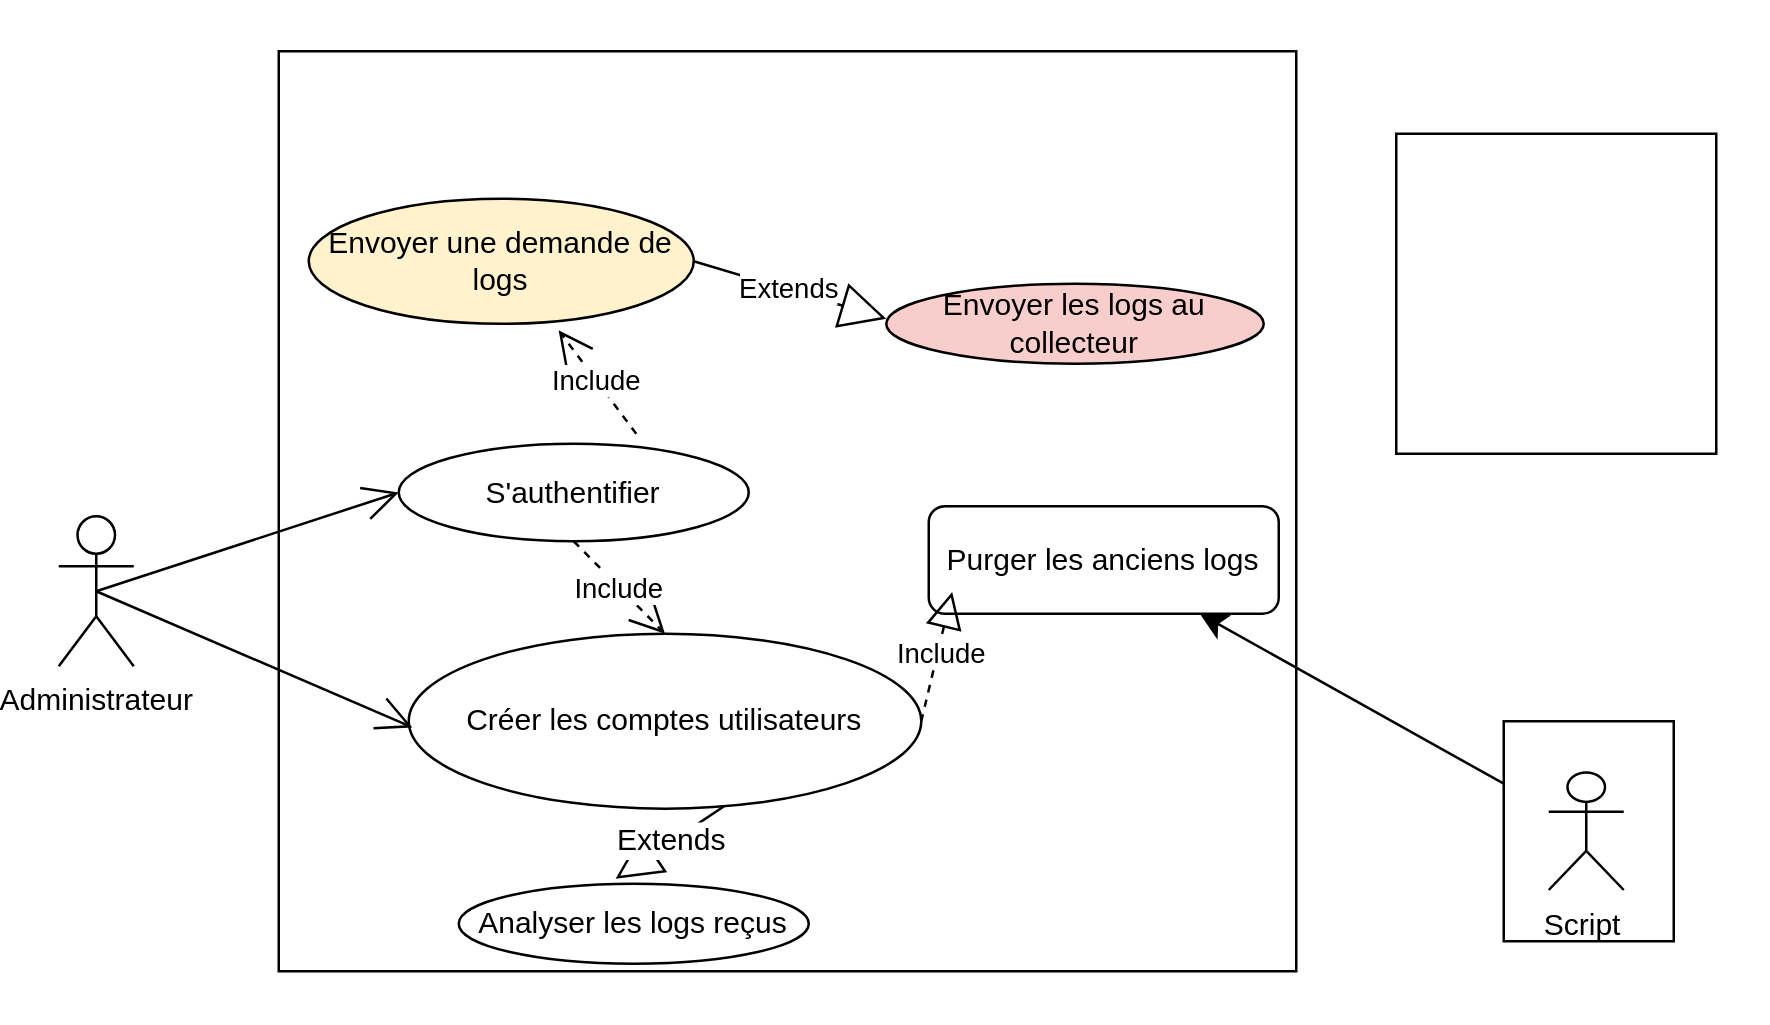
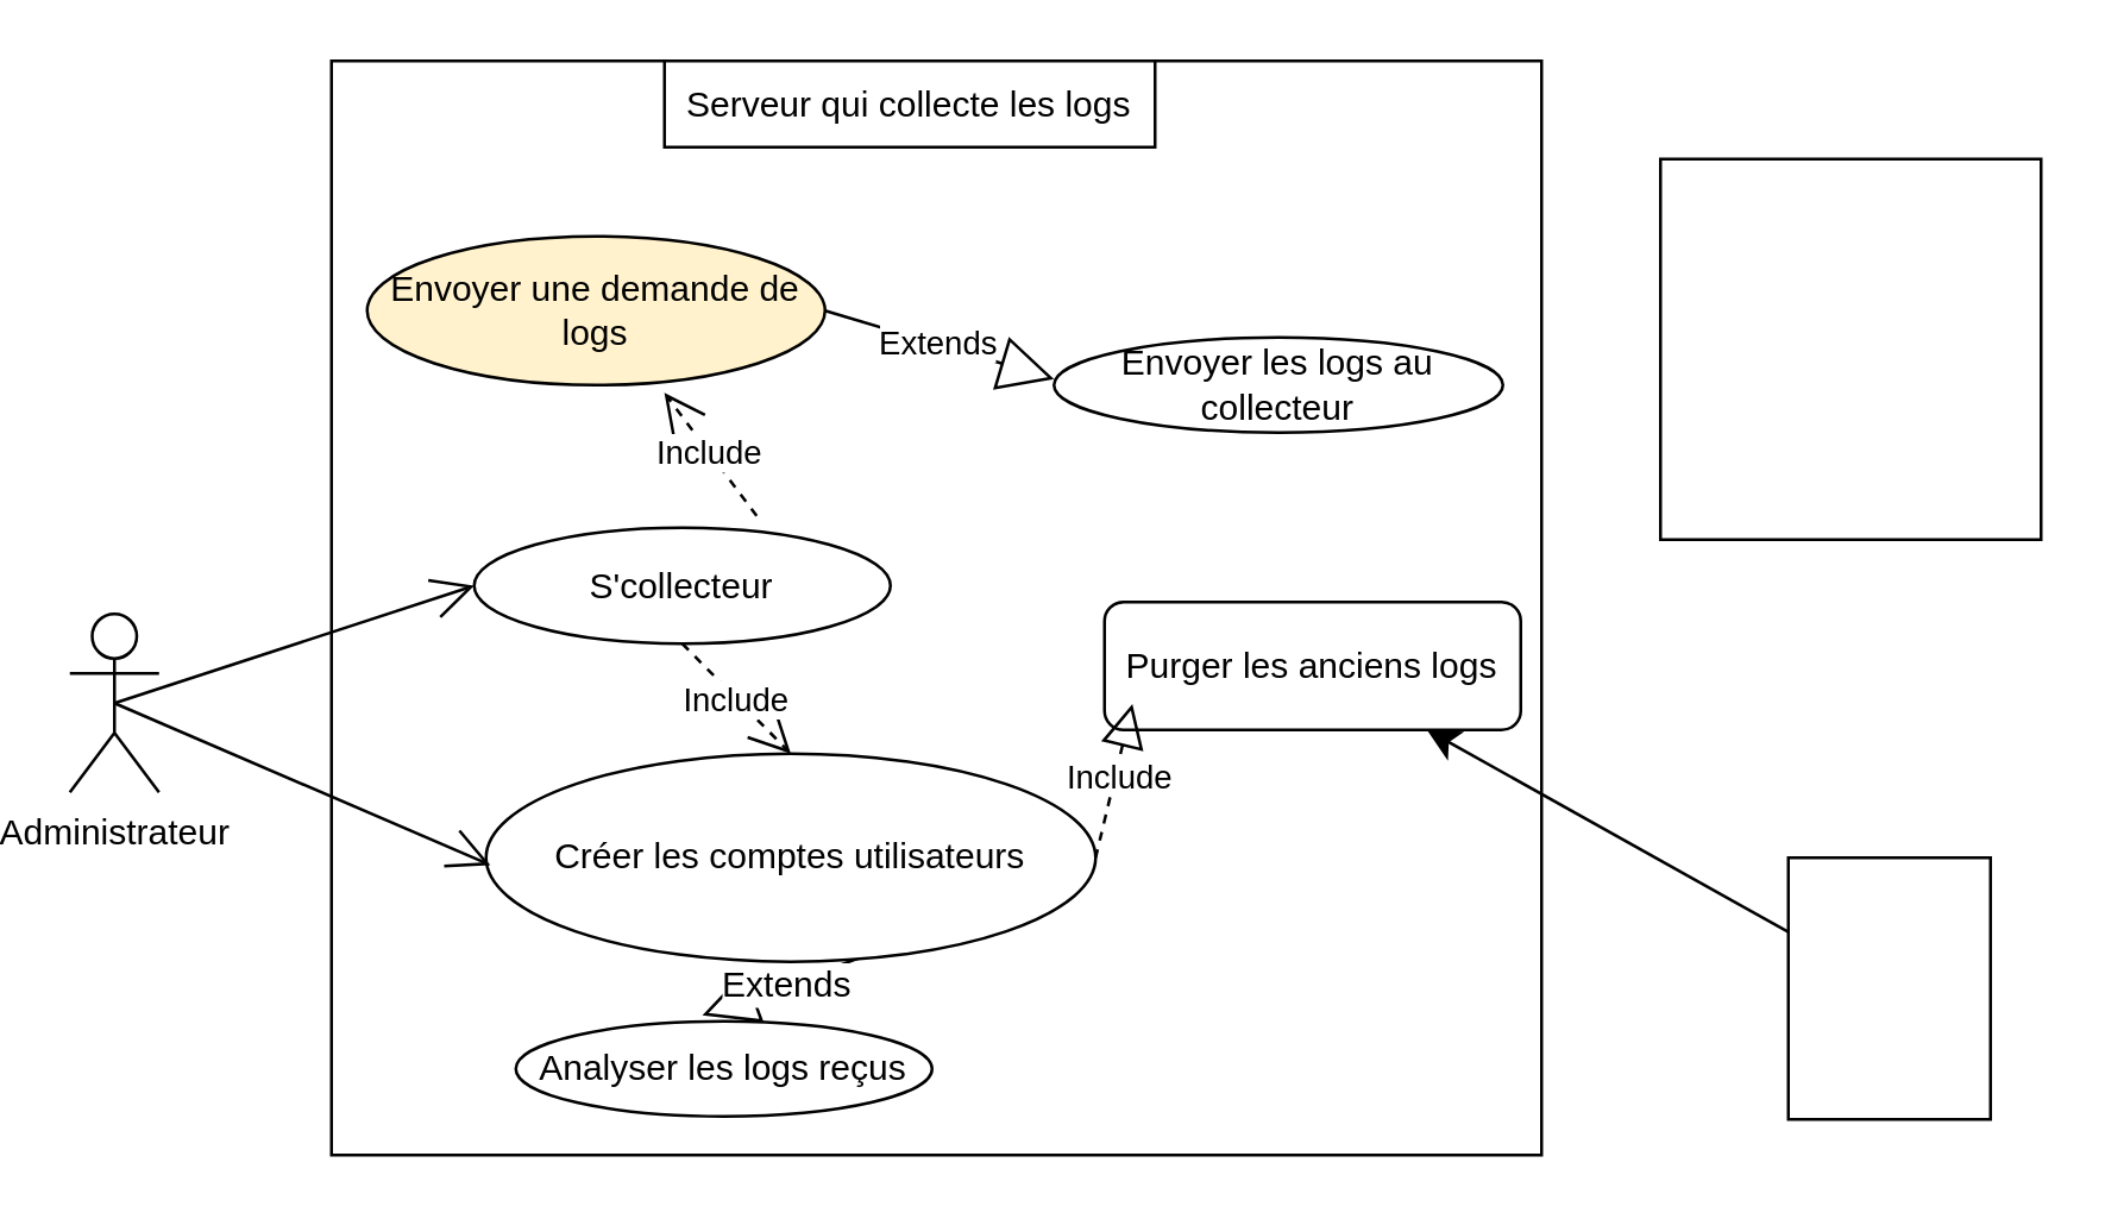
  <mxCell id="0" />
  <mxCell id="1" parent="0" />
  <mxCell id="2" value="" style="whiteSpace=wrap;html=1;aspect=fixed;" vertex="1" parent="1"><mxGeometry x="555" y="53" width="128" height="128" as="geometry" /></mxCell>
  <mxCell id="3" value="Administrateur&lt;div&gt;&lt;br&gt;&lt;/div&gt;" style="shape=umlActor;verticalLabelPosition=bottom;verticalAlign=top;html=1;" parent="1" vertex="1"><mxGeometry x="20" y="206" width="30" height="60" as="geometry" /></mxCell>
  <mxCell id="4" value="&lt;br&gt;&lt;div&gt;&lt;br&gt;&lt;/div&gt;" style="html=1;whiteSpace=wrap;" parent="1" vertex="1"><mxGeometry x="108" y="20" width="407" height="368" as="geometry" /></mxCell>
- <mxCell id="6" value="Envoyer les logs au collecteur" style="ellipse;whiteSpace=wrap;html=1;fillColor=#f8cecc;" parent="1" vertex="1"><mxGeometry x="351" y="113" width="151" height="32" as="geometry" /></mxCell>
- <mxCell id="7" value="Analyser les logs reçus" style="ellipse;whiteSpace=wrap;html=1;" parent="1" vertex="1"><mxGeometry x="180" y="353" width="140" height="32" as="geometry" /></mxCell>
+ <mxCell id="5" value="Serveur qui collecte les logs" style="html=1;whiteSpace=wrap;" parent="1" vertex="1"><mxGeometry x="220" y="20" width="165" height="29" as="geometry" /></mxCell>
+ <mxCell id="6" value="Envoyer les logs au collecteur" style="ellipse;whiteSpace=wrap;html=1;" parent="1" vertex="1"><mxGeometry x="351" y="113" width="151" height="32" as="geometry" /></mxCell>
+ <mxCell id="7" value="Analyser les logs reçus" style="ellipse;whiteSpace=wrap;html=1;" parent="1" vertex="1"><mxGeometry x="170" y="343" width="140" height="32" as="geometry" /></mxCell>
  <mxCell id="8" value="Purger les anciens logs" style="whiteSpace=wrap;html=1;rounded=1;" parent="1" vertex="1"><mxGeometry x="368" y="202" width="140" height="43" as="geometry" /></mxCell>
  <mxCell id="9" value="" style="edgeStyle=none;curved=1;rounded=0;orthogonalLoop=1;jettySize=auto;html=1;fontSize=12;startSize=8;endSize=8;" parent="1" source="10" target="8" edge="1"><mxGeometry relative="1" as="geometry" /></mxCell>
  <mxCell id="10" value="" style="html=1;whiteSpace=wrap;" parent="1" vertex="1"><mxGeometry x="598" y="288" width="68" height="88" as="geometry" /></mxCell>
- <mxCell id="11" value="Script&amp;nbsp;" style="shape=umlActor;verticalLabelPosition=bottom;verticalAlign=top;html=1;" parent="1" vertex="1"><mxGeometry x="616" y="308.5" width="30" height="47" as="geometry" /></mxCell>
  <mxCell id="12" value="Extends" style="endArrow=block;endSize=16;endFill=0;html=1;rounded=0;fontSize=12;curved=1;exitX=0.624;exitY=0.969;exitDx=0;exitDy=0;exitPerimeter=0;entryX=0.448;entryY=-0.062;entryDx=0;entryDy=0;entryPerimeter=0;" parent="1" source="15" target="7" edge="1"><mxGeometry width="160" relative="1" as="geometry"><mxPoint x="272.67" y="269" as="sourcePoint" /><mxPoint x="232.002" y="348.755" as="targetPoint" /></mxGeometry></mxCell>
  <mxCell id="13" value="" style="endArrow=block;dashed=1;endFill=0;endSize=12;html=1;rounded=0;fontSize=12;curved=1;entryX=0.067;entryY=0.798;entryDx=0;entryDy=0;entryPerimeter=0;exitX=1;exitY=0.5;exitDx=0;exitDy=0;" parent="1" source="15" target="8" edge="1"><mxGeometry width="160" relative="1" as="geometry"><mxPoint x="304.733" y="261.34" as="sourcePoint" /><mxPoint x="414" y="193" as="targetPoint" /></mxGeometry></mxCell>
  <mxCell id="14" value="Include" style="edgeLabel;html=1;align=center;verticalAlign=middle;resizable=0;points=[];" vertex="1" connectable="0" parent="13"><mxGeometry x="0.028" y="-1" relative="1" as="geometry"><mxPoint y="-1" as="offset" /></mxGeometry></mxCell>
  <mxCell id="15" value="Créer les comptes utilisateurs" style="ellipse;whiteSpace=wrap;html=1;" vertex="1" parent="1"><mxGeometry x="160" y="253" width="205" height="70" as="geometry" /></mxCell>
  <mxCell id="16" value="Envoyer une demande de logs" style="ellipse;whiteSpace=wrap;html=1;fillColor=#fff2cc;" vertex="1" parent="1"><mxGeometry x="120" y="79" width="154" height="50" as="geometry" /></mxCell>
  <mxCell id="17" value="" style="endArrow=open;endFill=1;endSize=12;html=1;rounded=0;exitX=0.5;exitY=0.5;exitDx=0;exitDy=0;exitPerimeter=0;entryX=0;entryY=0.5;entryDx=0;entryDy=0;" edge="1" parent="1" source="3" target="20"><mxGeometry width="160" relative="1" as="geometry"><mxPoint x="-24" y="97" as="sourcePoint" /><mxPoint x="136" y="97" as="targetPoint" /></mxGeometry></mxCell>
  <mxCell id="18" value="Extends" style="endArrow=block;endSize=16;endFill=0;html=1;rounded=0;exitX=1;exitY=0.5;exitDx=0;exitDy=0;" edge="1" parent="1" source="16"><mxGeometry width="160" relative="1" as="geometry"><mxPoint x="275" y="183" as="sourcePoint" /><mxPoint x="351" y="127" as="targetPoint" /></mxGeometry></mxCell>
  <mxCell id="19" value="" style="endArrow=open;endFill=1;endSize=12;html=1;rounded=0;exitX=0.5;exitY=0.5;exitDx=0;exitDy=0;exitPerimeter=0;entryX=0.007;entryY=0.535;entryDx=0;entryDy=0;entryPerimeter=0;" edge="1" parent="1" source="3" target="15"><mxGeometry width="160" relative="1" as="geometry"><mxPoint x="15" y="253" as="sourcePoint" /><mxPoint x="175" y="253" as="targetPoint" /></mxGeometry></mxCell>
- <mxCell id="20" value="S'authentifier" style="ellipse;whiteSpace=wrap;html=1;" vertex="1" parent="1"><mxGeometry x="156" y="177" width="140" height="39" as="geometry" /></mxCell>
+ <mxCell id="20" value="S'collecteur" style="ellipse;whiteSpace=wrap;html=1;" vertex="1" parent="1"><mxGeometry x="156" y="177" width="140" height="39" as="geometry" /></mxCell>
  <mxCell id="21" value="Include" style="endArrow=open;endSize=12;dashed=1;html=1;rounded=0;entryX=0.649;entryY=1.053;entryDx=0;entryDy=0;entryPerimeter=0;" edge="1" parent="1" target="16"><mxGeometry width="160" relative="1" as="geometry"><mxPoint x="251" y="173" as="sourcePoint" /><mxPoint x="435" y="200" as="targetPoint" /></mxGeometry></mxCell>
  <mxCell id="22" value="Include" style="endArrow=open;endSize=12;dashed=1;html=1;rounded=0;entryX=0.5;entryY=0;entryDx=0;entryDy=0;exitX=0.5;exitY=1;exitDx=0;exitDy=0;" edge="1" parent="1" source="20" target="15"><mxGeometry width="160" relative="1" as="geometry"><mxPoint x="250" y="249" as="sourcePoint" /><mxPoint x="435" y="200" as="targetPoint" /></mxGeometry></mxCell>
